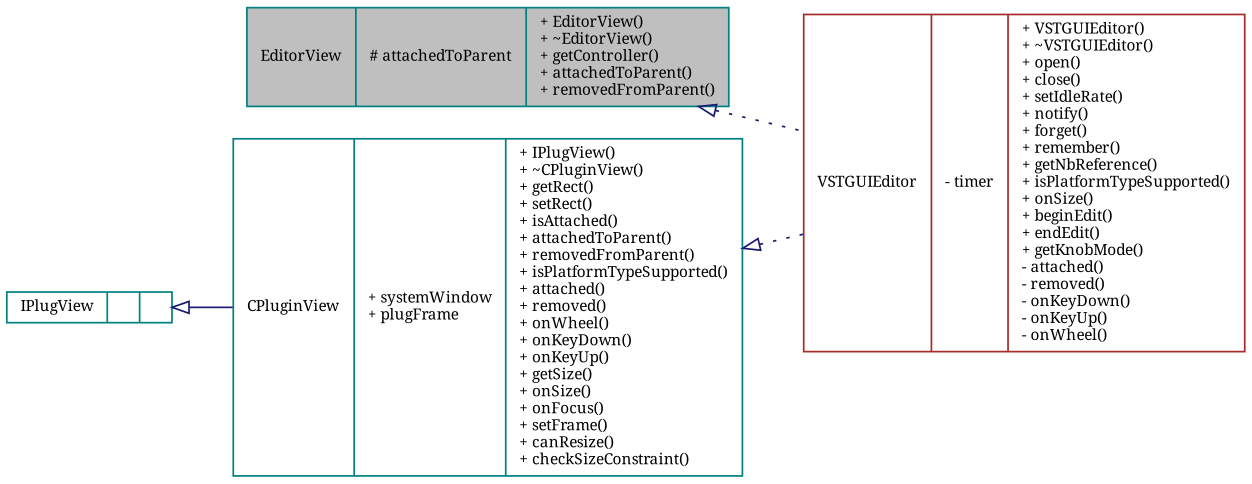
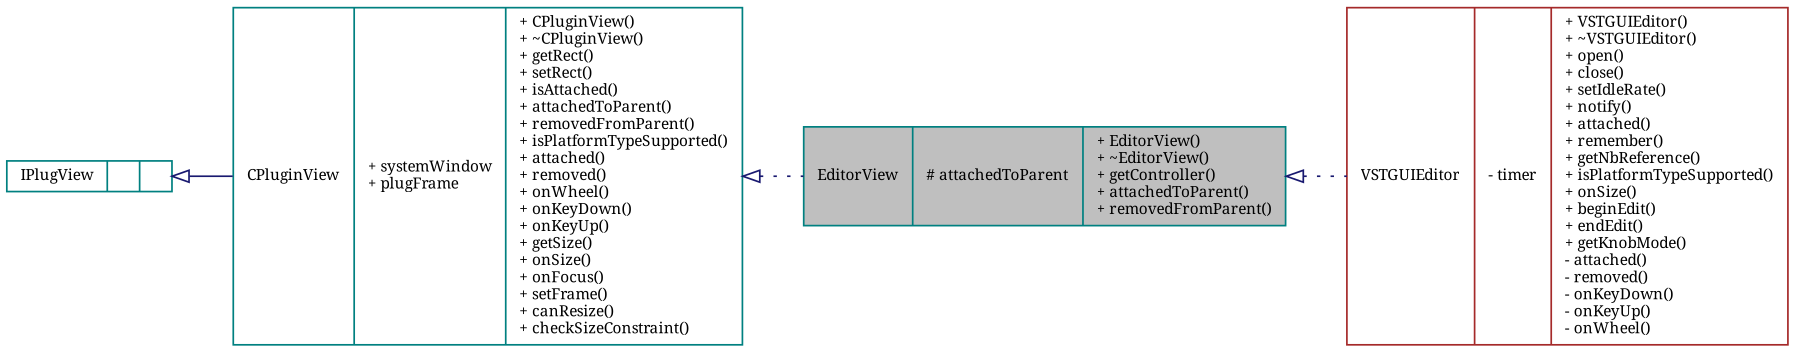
  digraph {
    fontname="Noto Serif"
    rankdir=LR
    node [color=teal fontname="Noto Serif" fontsize=9 shape=record]
    edge [arrowtail=empty color=midnightblue dir=back fontname="Noto Serif" fontsize=9 labelfontname=Arial labelfontsize=9 style=dotted]
    n1 [fillcolor=grey75 fontcolor=black height=0.2 label="{EditorView\n|# attachedToParent\l|+ EditorView()\l+ ~EditorView()\l+ getController()\l+ attachedToParent()\l+ removedFromParent()\l}" style=filled width=0.4]
-   n2 [color=brown height=0.2 label="{VSTGUIEditor\n|- timer\l|+ VSTGUIEditor()\l+ ~VSTGUIEditor()\l+ open()\l+ close()\l+ setIdleRate()\l+ notify()\l+ forget()\l+ remember()\l+ getNbReference()\l+ isPlatformTypeSupported()\l+ onSize()\l+ beginEdit()\l+ endEdit()\l+ getKnobMode()\l- attached()\l- removed()\l- onKeyDown()\l- onKeyUp()\l- onWheel()\l}" width=0.4]
-   n3 [height=0.2 label="{CPluginView\n|+ systemWindow\l+ plugFrame\l|+ IPlugView()\l+ ~CPluginView()\l+ getRect()\l+ setRect()\l+ isAttached()\l+ attachedToParent()\l+ removedFromParent()\l+ isPlatformTypeSupported()\l+ attached()\l+ removed()\l+ onWheel()\l+ onKeyDown()\l+ onKeyUp()\l+ getSize()\l+ onSize()\l+ onFocus()\l+ setFrame()\l+ canResize()\l+ checkSizeConstraint()\l}" width=0.4]
+   n2 [color=brown height=0.2 label="{VSTGUIEditor\n|- timer\l|+ VSTGUIEditor()\l+ ~VSTGUIEditor()\l+ open()\l+ close()\l+ setIdleRate()\l+ notify()\l+ attached()\l+ remember()\l+ getNbReference()\l+ isPlatformTypeSupported()\l+ onSize()\l+ beginEdit()\l+ endEdit()\l+ getKnobMode()\l- attached()\l- removed()\l- onKeyDown()\l- onKeyUp()\l- onWheel()\l}" width=0.4]
+   n3 [height=0.2 label="{CPluginView\n|+ systemWindow\l+ plugFrame\l|+ CPluginView()\l+ ~CPluginView()\l+ getRect()\l+ setRect()\l+ isAttached()\l+ attachedToParent()\l+ removedFromParent()\l+ isPlatformTypeSupported()\l+ attached()\l+ removed()\l+ onWheel()\l+ onKeyDown()\l+ onKeyUp()\l+ getSize()\l+ onSize()\l+ onFocus()\l+ setFrame()\l+ canResize()\l+ checkSizeConstraint()\l}" width=0.4]
    n4 [height=0.2 label="{IPlugView\n||}" width=0.4]
    n1 -> n2
-   n3 -> n2
+   n3 -> n1
    n4 -> n3 [style=solid]
  }
